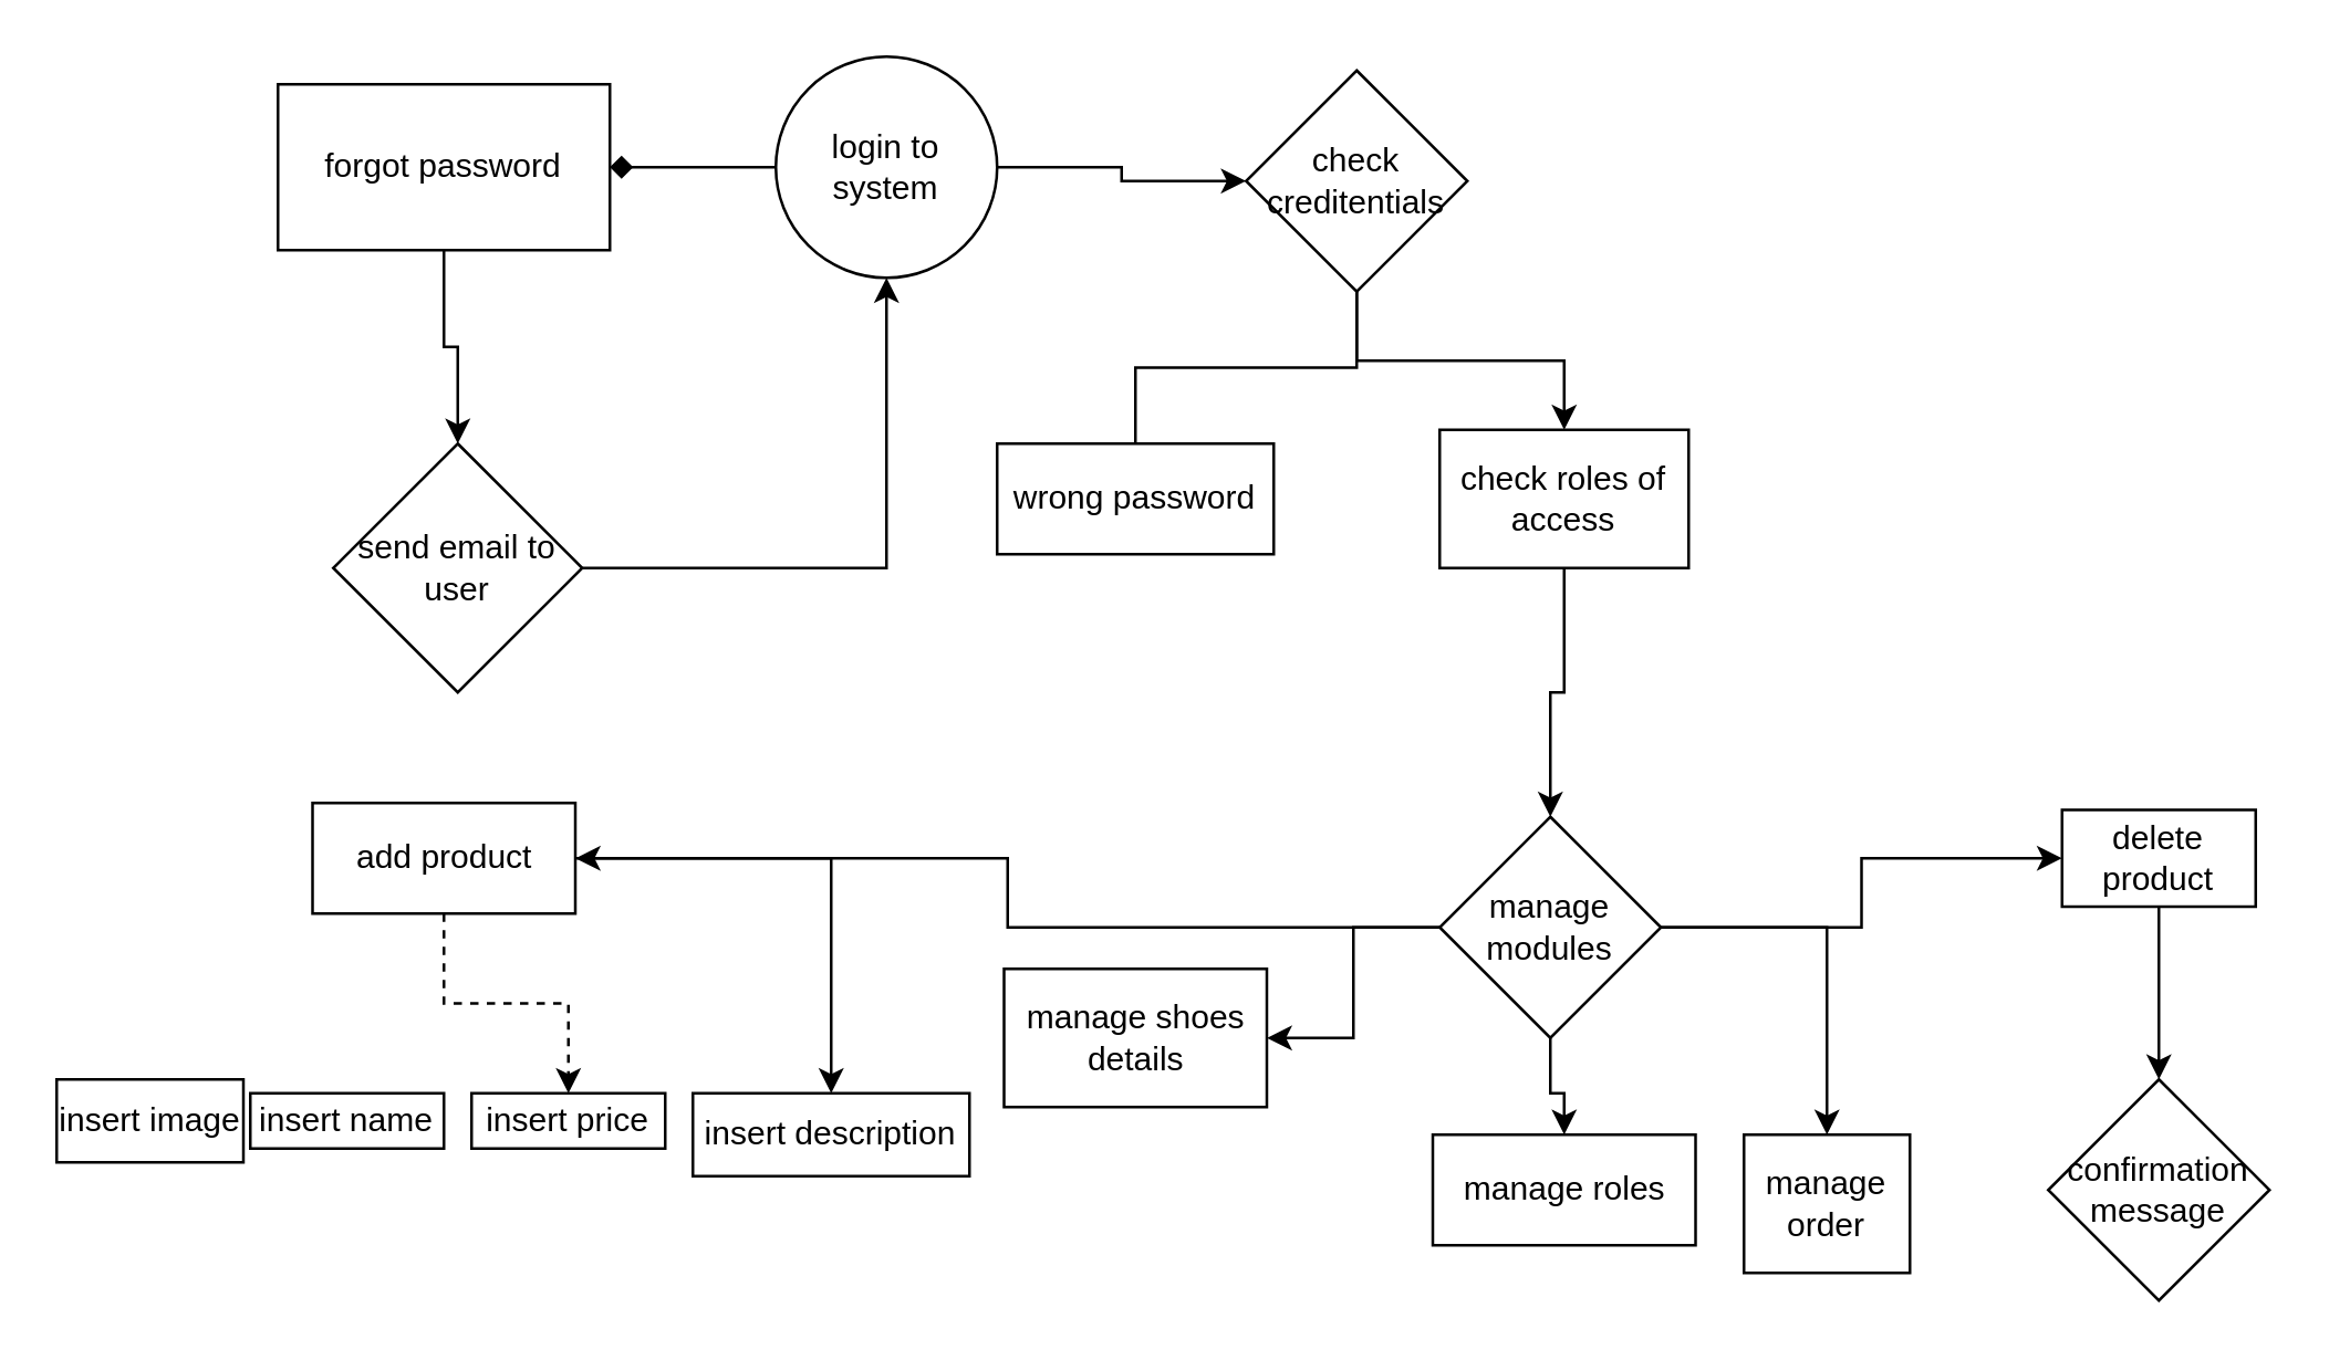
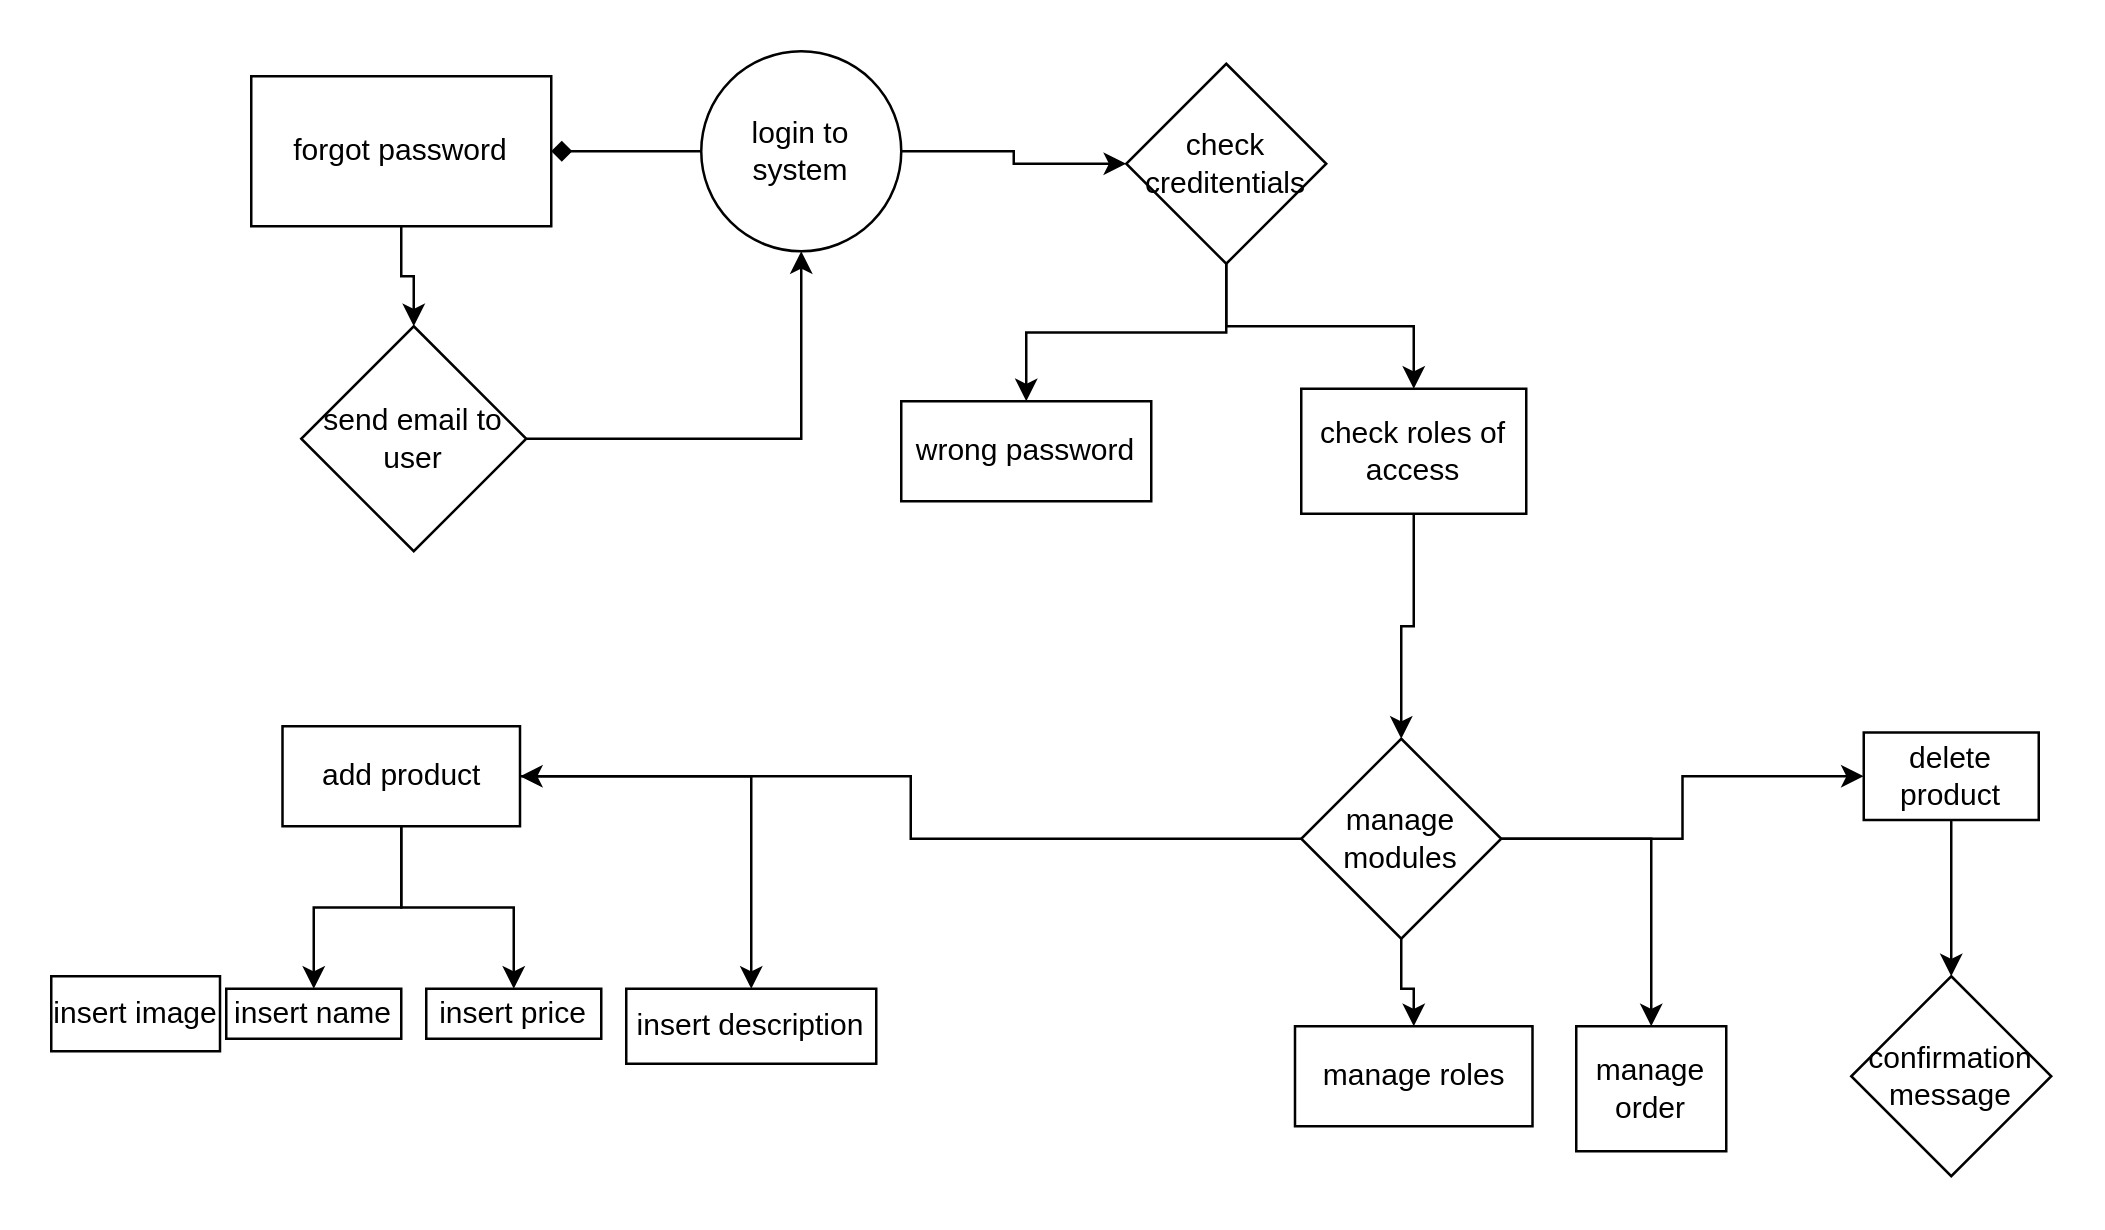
  <mxCell id="0" />
  <mxCell id="1" parent="0" />
  <mxCell id="2" value="" style="edgeStyle=orthogonalEdgeStyle;rounded=0;orthogonalLoop=1;jettySize=auto;html=1;endArrow=diamond;" parent="1" source="4" target="6" edge="1"><mxGeometry relative="1" as="geometry" /></mxCell>
  <mxCell id="3" value="" style="edgeStyle=orthogonalEdgeStyle;rounded=0;orthogonalLoop=1;jettySize=auto;html=1;" parent="1" source="4" target="11" edge="1"><mxGeometry relative="1" as="geometry" /></mxCell>
  <mxCell id="4" value="login to system" style="ellipse;whiteSpace=wrap;html=1;aspect=fixed;" parent="1" vertex="1"><mxGeometry x="280" y="20" width="80" height="80" as="geometry" /></mxCell>
  <mxCell id="5" value="" style="edgeStyle=orthogonalEdgeStyle;rounded=0;orthogonalLoop=1;jettySize=auto;html=1;" parent="1" source="6" target="8" edge="1"><mxGeometry relative="1" as="geometry" /></mxCell>
  <mxCell id="6" value="forgot password" style="whiteSpace=wrap;html=1;" parent="1" vertex="1"><mxGeometry x="100" y="30" width="120" height="60" as="geometry" /></mxCell>
  <mxCell id="7" style="edgeStyle=orthogonalEdgeStyle;rounded=0;orthogonalLoop=1;jettySize=auto;html=1;" parent="1" source="8" target="4" edge="1"><mxGeometry relative="1" as="geometry" /></mxCell>
- <mxCell id="8" value="send email to user" style="rhombus;whiteSpace=wrap;html=1;" parent="1" vertex="1"><mxGeometry x="120" y="160" width="90" height="90" as="geometry" /></mxCell>
- <mxCell id="9" value="" style="edgeStyle=orthogonalEdgeStyle;rounded=0;orthogonalLoop=1;jettySize=auto;html=1;endArrow=none;" parent="1" source="11" target="12" edge="1"><mxGeometry relative="1" as="geometry" /></mxCell>
+ <mxCell id="8" value="send email to user" style="rhombus;whiteSpace=wrap;html=1;" parent="1" vertex="1"><mxGeometry x="120" y="130" width="90" height="90" as="geometry" /></mxCell>
+ <mxCell id="9" value="" style="edgeStyle=orthogonalEdgeStyle;rounded=0;orthogonalLoop=1;jettySize=auto;html=1;" parent="1" source="11" target="12" edge="1"><mxGeometry relative="1" as="geometry" /></mxCell>
  <mxCell id="10" value="" style="edgeStyle=orthogonalEdgeStyle;rounded=0;orthogonalLoop=1;jettySize=auto;html=1;" parent="1" source="11" target="14" edge="1"><mxGeometry relative="1" as="geometry" /></mxCell>
  <mxCell id="11" value="check creditentials" style="rhombus;whiteSpace=wrap;html=1;" parent="1" vertex="1"><mxGeometry x="450" y="25" width="80" height="80" as="geometry" /></mxCell>
  <mxCell id="12" value="wrong password" style="whiteSpace=wrap;html=1;" parent="1" vertex="1"><mxGeometry x="360" y="160" width="100" height="40" as="geometry" /></mxCell>
  <mxCell id="13" value="" style="edgeStyle=orthogonalEdgeStyle;rounded=0;orthogonalLoop=1;jettySize=auto;html=1;" parent="1" source="14" target="20" edge="1"><mxGeometry relative="1" as="geometry" /></mxCell>
  <mxCell id="14" value="check roles of access" style="whiteSpace=wrap;html=1;" parent="1" vertex="1"><mxGeometry x="520" y="155" width="90" height="50" as="geometry" /></mxCell>
  <mxCell id="15" value="" style="edgeStyle=orthogonalEdgeStyle;rounded=0;orthogonalLoop=1;jettySize=auto;html=1;" parent="1" source="20" target="21" edge="1"><mxGeometry relative="1" as="geometry" /></mxCell>
  <mxCell id="16" value="" style="edgeStyle=orthogonalEdgeStyle;rounded=0;orthogonalLoop=1;jettySize=auto;html=1;" parent="1" source="20" target="25" edge="1"><mxGeometry relative="1" as="geometry" /></mxCell>
- <mxCell id="17" value="" style="edgeStyle=orthogonalEdgeStyle;rounded=0;orthogonalLoop=1;jettySize=auto;html=1;" parent="1" source="20" target="26" edge="1"><mxGeometry relative="1" as="geometry" /></mxCell>
  <mxCell id="18" value="" style="edgeStyle=orthogonalEdgeStyle;rounded=0;orthogonalLoop=1;jettySize=auto;html=1;" parent="1" source="20" target="27" edge="1"><mxGeometry relative="1" as="geometry" /></mxCell>
  <mxCell id="19" value="" style="edgeStyle=orthogonalEdgeStyle;rounded=0;orthogonalLoop=1;jettySize=auto;html=1;" edge="1" parent="1" source="20" target="33"><mxGeometry relative="1" as="geometry" /></mxCell>
  <mxCell id="20" value="manage modules" style="rhombus;whiteSpace=wrap;html=1;" parent="1" vertex="1"><mxGeometry x="520" y="295" width="80" height="80" as="geometry" /></mxCell>
  <mxCell id="21" value="manage roles" style="whiteSpace=wrap;html=1;" parent="1" vertex="1"><mxGeometry x="517.5" y="410" width="95" height="40" as="geometry" /></mxCell>
- <mxCell id="23" value="" style="edgeStyle=orthogonalEdgeStyle;rounded=0;orthogonalLoop=1;jettySize=auto;html=1;dashed=1;" edge="1" parent="1" source="25" target="30"><mxGeometry relative="1" as="geometry" /></mxCell>
+ <mxCell id="22" value="" style="edgeStyle=orthogonalEdgeStyle;rounded=0;orthogonalLoop=1;jettySize=auto;html=1;" edge="1" parent="1" source="25" target="29"><mxGeometry relative="1" as="geometry" /></mxCell>
+ <mxCell id="23" value="" style="edgeStyle=orthogonalEdgeStyle;rounded=0;orthogonalLoop=1;jettySize=auto;html=1;" edge="1" parent="1" source="25" target="30"><mxGeometry relative="1" as="geometry" /></mxCell>
  <mxCell id="24" value="" style="edgeStyle=orthogonalEdgeStyle;rounded=0;orthogonalLoop=1;jettySize=auto;html=1;" edge="1" parent="1" source="25" target="31"><mxGeometry relative="1" as="geometry" /></mxCell>
  <mxCell id="25" value="add product" style="whiteSpace=wrap;html=1;" parent="1" vertex="1"><mxGeometry x="112.5" y="290" width="95" height="40" as="geometry" /></mxCell>
- <mxCell id="26" value="manage shoes details" style="whiteSpace=wrap;html=1;" parent="1" vertex="1"><mxGeometry x="362.5" y="350" width="95" height="50" as="geometry" /></mxCell>
  <mxCell id="27" value="manage order" style="whiteSpace=wrap;html=1;" parent="1" vertex="1"><mxGeometry x="630" y="410" width="60" height="50" as="geometry" /></mxCell>
  <mxCell id="28" value="insert image" style="whiteSpace=wrap;html=1;" vertex="1" parent="1"><mxGeometry y="390" width="67.5" height="30" as="geometry" x="20" /></mxCell>
  <mxCell id="29" value="insert name" style="whiteSpace=wrap;html=1;" vertex="1" parent="1"><mxGeometry x="90" y="395" width="70" height="20" as="geometry" /></mxCell>
  <mxCell id="30" value="insert price" style="whiteSpace=wrap;html=1;" vertex="1" parent="1"><mxGeometry x="170" y="395" width="70" height="20" as="geometry" /></mxCell>
  <mxCell id="31" value="insert description" style="whiteSpace=wrap;html=1;" vertex="1" parent="1"><mxGeometry x="250" y="395" width="100" height="30" as="geometry" /></mxCell>
  <mxCell id="32" value="" style="edgeStyle=orthogonalEdgeStyle;rounded=0;orthogonalLoop=1;jettySize=auto;html=1;" edge="1" parent="1" source="33" target="34"><mxGeometry relative="1" as="geometry" /></mxCell>
  <mxCell id="33" value="delete product" style="whiteSpace=wrap;html=1;" vertex="1" parent="1"><mxGeometry x="745" y="292.5" width="70" height="35" as="geometry" /></mxCell>
  <mxCell id="34" value="confirmation message" style="rhombus;whiteSpace=wrap;html=1;" vertex="1" parent="1"><mxGeometry x="740" y="390" width="80" height="80" as="geometry" /></mxCell>
